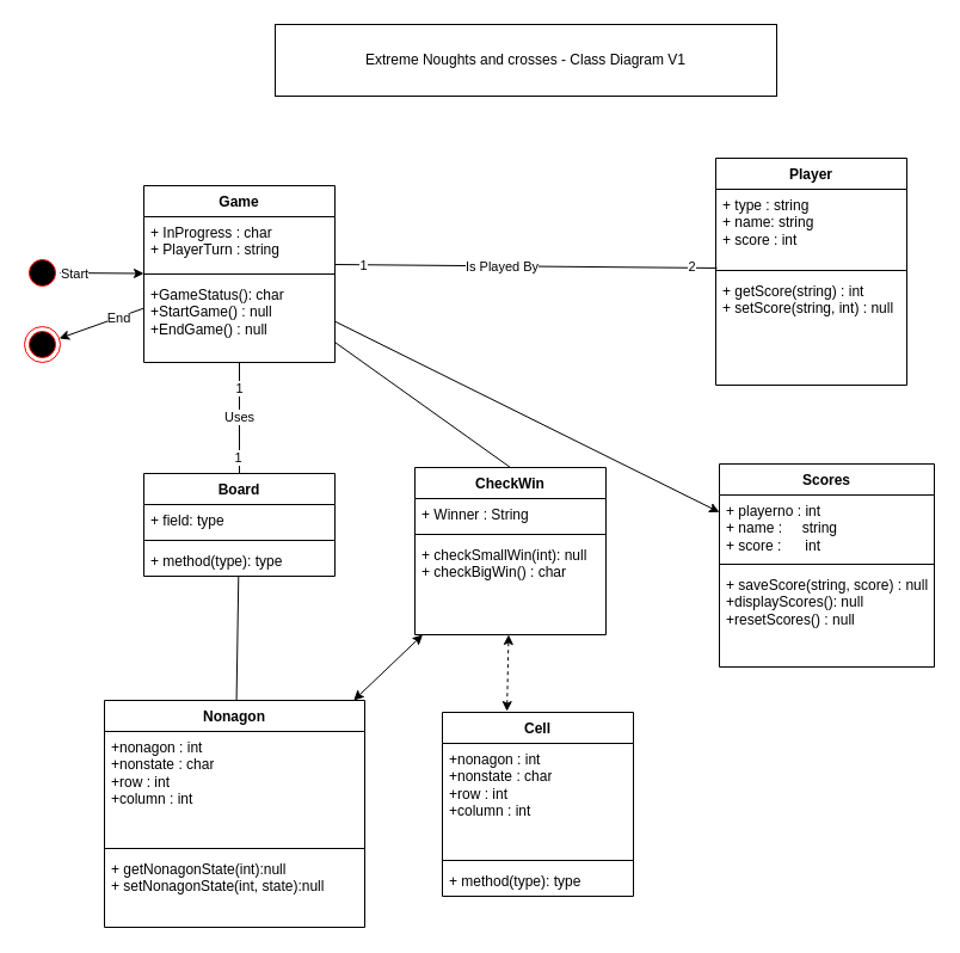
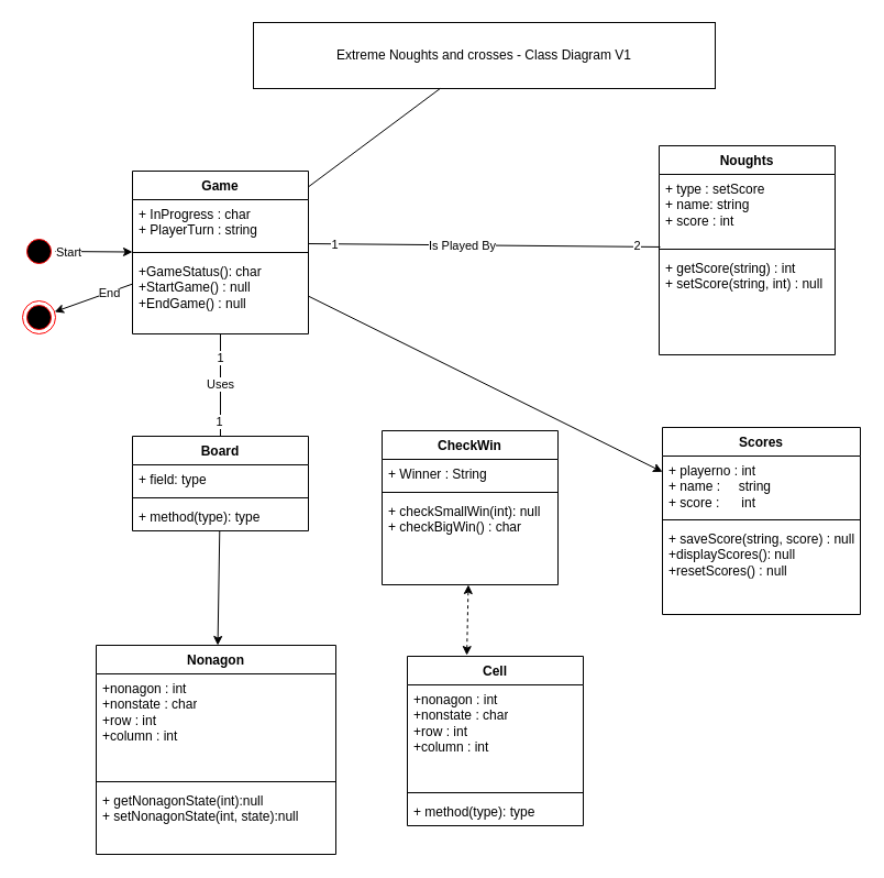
  <mxCell id="0" />
  <mxCell id="1" parent="0" />
  <mxCell id="2" value="Game" style="swimlane;fontStyle=1;align=center;verticalAlign=top;childLayout=stackLayout;horizontal=1;startSize=26;horizontalStack=0;resizeParent=1;resizeParentMax=0;resizeLast=0;collapsible=1;marginBottom=0;whiteSpace=wrap;html=1;" parent="1" vertex="1"><mxGeometry x="120" y="155" width="160" height="148" as="geometry"><mxRectangle x="300" y="450" width="100" height="30" as="alternateBounds" /></mxGeometry></mxCell>
  <mxCell id="3" value="+ InProgress : char&lt;div&gt;+ PlayerTurn : string&lt;/div&gt;&lt;div&gt;&lt;br&gt;&lt;/div&gt;" style="text;strokeColor=none;fillColor=none;align=left;verticalAlign=top;spacingLeft=4;spacingRight=4;overflow=hidden;rotatable=0;points=[[0,0.5],[1,0.5]];portConstraint=eastwest;whiteSpace=wrap;html=1;" parent="2" vertex="1"><mxGeometry y="26" width="160" height="44" as="geometry" /></mxCell>
  <mxCell id="4" value="" style="line;strokeWidth=1;fillColor=none;align=left;verticalAlign=middle;spacingTop=-1;spacingLeft=3;spacingRight=3;rotatable=0;labelPosition=right;points=[];portConstraint=eastwest;strokeColor=inherit;" parent="2" vertex="1"><mxGeometry y="70" width="160" height="8" as="geometry" /></mxCell>
  <mxCell id="5" value="+GameStatus(): char&lt;div&gt;+StartGame() : null&lt;/div&gt;&lt;div&gt;+EndGame() : null&lt;/div&gt;&lt;div&gt;&lt;br&gt;&lt;/div&gt;" style="text;strokeColor=none;fillColor=none;align=left;verticalAlign=top;spacingLeft=4;spacingRight=4;overflow=hidden;rotatable=0;points=[[0,0.5],[1,0.5]];portConstraint=eastwest;whiteSpace=wrap;html=1;" parent="2" vertex="1"><mxGeometry y="78" width="160" height="70" as="geometry" /></mxCell>
- <mxCell id="6" value="Player" style="swimlane;fontStyle=1;align=center;verticalAlign=top;childLayout=stackLayout;horizontal=1;startSize=26;horizontalStack=0;resizeParent=1;resizeParentMax=0;resizeLast=0;collapsible=1;marginBottom=0;whiteSpace=wrap;html=1;" parent="1" vertex="1"><mxGeometry x="599" y="132" width="160" height="190" as="geometry" /></mxCell>
- <mxCell id="7" value="&lt;div&gt;+ type : string&lt;/div&gt;+ name: string&lt;div&gt;+ score : int&lt;/div&gt;" style="text;strokeColor=none;fillColor=none;align=left;verticalAlign=top;spacingLeft=4;spacingRight=4;overflow=hidden;rotatable=0;points=[[0,0.5],[1,0.5]];portConstraint=eastwest;whiteSpace=wrap;html=1;" parent="6" vertex="1"><mxGeometry y="26" width="160" height="64" as="geometry" /></mxCell>
+ <mxCell id="6" value="Noughts" style="swimlane;fontStyle=1;align=center;verticalAlign=top;childLayout=stackLayout;horizontal=1;startSize=26;horizontalStack=0;resizeParent=1;resizeParentMax=0;resizeLast=0;collapsible=1;marginBottom=0;whiteSpace=wrap;html=1;" parent="1" vertex="1"><mxGeometry x="599" y="132" width="160" height="190" as="geometry" /></mxCell>
+ <mxCell id="7" value="&lt;div&gt;+ type : setScore&lt;/div&gt;+ name: string&lt;div&gt;+ score : int&lt;/div&gt;" style="text;strokeColor=none;fillColor=none;align=left;verticalAlign=top;spacingLeft=4;spacingRight=4;overflow=hidden;rotatable=0;points=[[0,0.5],[1,0.5]];portConstraint=eastwest;whiteSpace=wrap;html=1;" parent="6" vertex="1"><mxGeometry y="26" width="160" height="64" as="geometry" /></mxCell>
  <mxCell id="8" value="" style="line;strokeWidth=1;fillColor=none;align=left;verticalAlign=middle;spacingTop=-1;spacingLeft=3;spacingRight=3;rotatable=0;labelPosition=right;points=[];portConstraint=eastwest;strokeColor=inherit;" parent="6" vertex="1"><mxGeometry y="90" width="160" height="8" as="geometry" /></mxCell>
  <mxCell id="9" value="+ getScore(string) : int&lt;div&gt;+ setScore(string, int) : null&lt;/div&gt;&lt;div&gt;&lt;br&gt;&lt;/div&gt;" style="text;strokeColor=none;fillColor=none;align=left;verticalAlign=top;spacingLeft=4;spacingRight=4;overflow=hidden;rotatable=0;points=[[0,0.5],[1,0.5]];portConstraint=eastwest;whiteSpace=wrap;html=1;" parent="6" vertex="1"><mxGeometry y="98" width="160" height="92" as="geometry" /></mxCell>
  <mxCell id="10" value="Extreme Noughts and crosses - Class Diagram V1" style="rounded=0;whiteSpace=wrap;html=1;" parent="1" vertex="1"><mxGeometry x="230" y="20" width="420" height="60" as="geometry" /></mxCell>
  <mxCell id="11" value="Board" style="swimlane;fontStyle=1;align=center;verticalAlign=top;childLayout=stackLayout;horizontal=1;startSize=26;horizontalStack=0;resizeParent=1;resizeParentMax=0;resizeLast=0;collapsible=1;marginBottom=0;whiteSpace=wrap;html=1;" parent="1" vertex="1"><mxGeometry x="120" y="396" width="160" height="86" as="geometry" /></mxCell>
  <mxCell id="12" value="+ field: type" style="text;strokeColor=none;fillColor=none;align=left;verticalAlign=top;spacingLeft=4;spacingRight=4;overflow=hidden;rotatable=0;points=[[0,0.5],[1,0.5]];portConstraint=eastwest;whiteSpace=wrap;html=1;" parent="11" vertex="1"><mxGeometry y="26" width="160" height="26" as="geometry" /></mxCell>
  <mxCell id="13" value="" style="line;strokeWidth=1;fillColor=none;align=left;verticalAlign=middle;spacingTop=-1;spacingLeft=3;spacingRight=3;rotatable=0;labelPosition=right;points=[];portConstraint=eastwest;strokeColor=inherit;" parent="11" vertex="1"><mxGeometry y="52" width="160" height="8" as="geometry" /></mxCell>
  <mxCell id="14" value="+ method(type): type" style="text;strokeColor=none;fillColor=none;align=left;verticalAlign=top;spacingLeft=4;spacingRight=4;overflow=hidden;rotatable=0;points=[[0,0.5],[1,0.5]];portConstraint=eastwest;whiteSpace=wrap;html=1;" parent="11" vertex="1"><mxGeometry y="60" width="160" height="26" as="geometry" /></mxCell>
  <mxCell id="15" value="" style="endArrow=none;html=1;rounded=0;" parent="1" source="11" target="2" edge="1"><mxGeometry width="50" height="50" relative="1" as="geometry"><mxPoint x="170" y="345" as="sourcePoint" /><mxPoint x="220" y="295" as="targetPoint" /></mxGeometry></mxCell>
  <mxCell id="16" value="Uses" style="edgeLabel;html=1;align=center;verticalAlign=middle;resizable=0;points=[];" parent="15" vertex="1" connectable="0"><mxGeometry x="0.025" y="1" relative="1" as="geometry"><mxPoint as="offset" /></mxGeometry></mxCell>
  <mxCell id="17" value="1" style="edgeLabel;html=1;align=center;verticalAlign=middle;resizable=0;points=[];" parent="15" vertex="1" connectable="0"><mxGeometry x="0.625" relative="1" as="geometry"><mxPoint x="-1" y="4" as="offset" /></mxGeometry></mxCell>
  <mxCell id="18" value="1" style="edgeLabel;html=1;align=center;verticalAlign=middle;resizable=0;points=[];" parent="15" vertex="1" connectable="0"><mxGeometry x="-0.7" y="-2" relative="1" as="geometry"><mxPoint x="-4" as="offset" /></mxGeometry></mxCell>
  <mxCell id="19" value="" style="endArrow=none;html=1;rounded=0;entryX=0.006;entryY=1.031;entryDx=0;entryDy=0;entryPerimeter=0;" parent="1" edge="1" target="7"><mxGeometry width="50" height="50" relative="1" as="geometry"><mxPoint x="280" y="221" as="sourcePoint" /><mxPoint x="470" y="221" as="targetPoint" /></mxGeometry></mxCell>
  <mxCell id="20" value="Is Played By" style="edgeLabel;html=1;align=center;verticalAlign=middle;resizable=0;points=[];" parent="19" vertex="1" connectable="0"><mxGeometry x="-0.126" relative="1" as="geometry"><mxPoint as="offset" /></mxGeometry></mxCell>
  <mxCell id="21" value="1" style="edgeLabel;html=1;align=center;verticalAlign=middle;resizable=0;points=[];" parent="19" vertex="1" connectable="0"><mxGeometry x="-0.853" relative="1" as="geometry"><mxPoint as="offset" /></mxGeometry></mxCell>
  <mxCell id="22" value="2" style="edgeLabel;html=1;align=center;verticalAlign=middle;resizable=0;points=[];" parent="19" vertex="1" connectable="0"><mxGeometry x="0.869" y="1" relative="1" as="geometry"><mxPoint as="offset" /></mxGeometry></mxCell>
  <mxCell id="23" value="CheckWin" style="swimlane;fontStyle=1;align=center;verticalAlign=top;childLayout=stackLayout;horizontal=1;startSize=26;horizontalStack=0;resizeParent=1;resizeParentMax=0;resizeLast=0;collapsible=1;marginBottom=0;whiteSpace=wrap;html=1;" parent="1" vertex="1"><mxGeometry x="347" y="391" width="160" height="140" as="geometry" /></mxCell>
  <mxCell id="24" value="+ Winner : String" style="text;strokeColor=none;fillColor=none;align=left;verticalAlign=top;spacingLeft=4;spacingRight=4;overflow=hidden;rotatable=0;points=[[0,0.5],[1,0.5]];portConstraint=eastwest;whiteSpace=wrap;html=1;" parent="23" vertex="1"><mxGeometry y="26" width="160" height="26" as="geometry" /></mxCell>
  <mxCell id="25" value="" style="line;strokeWidth=1;fillColor=none;align=left;verticalAlign=middle;spacingTop=-1;spacingLeft=3;spacingRight=3;rotatable=0;labelPosition=right;points=[];portConstraint=eastwest;strokeColor=inherit;" parent="23" vertex="1"><mxGeometry y="52" width="160" height="8" as="geometry" /></mxCell>
  <mxCell id="26" value="+ checkSmallWin(int): null&lt;div&gt;+ checkBigWin() : char&lt;/div&gt;" style="text;strokeColor=none;fillColor=none;align=left;verticalAlign=top;spacingLeft=4;spacingRight=4;overflow=hidden;rotatable=0;points=[[0,0.5],[1,0.5]];portConstraint=eastwest;whiteSpace=wrap;html=1;" parent="23" vertex="1"><mxGeometry y="60" width="160" height="80" as="geometry" /></mxCell>
- <mxCell id="27" value="" style="endArrow=none;html=1;rounded=0;entryX=0.5;entryY=0;entryDx=0;entryDy=0;" parent="1" source="2" target="23" edge="1"><mxGeometry width="50" height="50" relative="1" as="geometry"><mxPoint x="330" y="345" as="sourcePoint" /><mxPoint x="380" y="295" as="targetPoint" /></mxGeometry></mxCell>
+ <mxCell id="27" value="" style="endArrow=none;html=1;rounded=0;" parent="1" source="2" target="10" edge="1"><mxGeometry width="50" height="50" relative="1" as="geometry"><mxPoint x="330" y="345" as="sourcePoint" /><mxPoint x="380" y="295" as="targetPoint" /></mxGeometry></mxCell>
  <mxCell id="28" value="" style="ellipse;html=1;shape=startState;fillColor=#000000;strokeColor=#ff0000;" parent="1" vertex="1"><mxGeometry x="20" y="213" width="30" height="30" as="geometry" /></mxCell>
  <mxCell id="29" value="" style="ellipse;html=1;shape=endState;fillColor=#000000;strokeColor=#ff0000;" parent="1" vertex="1"><mxGeometry x="20" y="273" width="30" height="30" as="geometry" /></mxCell>
  <mxCell id="30" value="" style="endArrow=classic;html=1;rounded=0;" parent="1" source="2" target="29" edge="1"><mxGeometry width="50" height="50" relative="1" as="geometry"><mxPoint x="30" y="335" as="sourcePoint" /><mxPoint x="80" y="285" as="targetPoint" /></mxGeometry></mxCell>
  <mxCell id="31" value="End" style="edgeLabel;html=1;align=center;verticalAlign=middle;resizable=0;points=[];" parent="30" vertex="1" connectable="0"><mxGeometry x="-0.396" relative="1" as="geometry"><mxPoint as="offset" /></mxGeometry></mxCell>
  <mxCell id="32" value="" style="endArrow=classic;html=1;rounded=0;" parent="1" source="28" target="2" edge="1"><mxGeometry width="50" height="50" relative="1" as="geometry"><mxPoint x="50" y="255" as="sourcePoint" /><mxPoint x="100" y="205" as="targetPoint" /></mxGeometry></mxCell>
  <mxCell id="33" value="Start" style="edgeLabel;html=1;align=center;verticalAlign=middle;resizable=0;points=[];" parent="32" vertex="1" connectable="0"><mxGeometry x="-0.669" relative="1" as="geometry"><mxPoint as="offset" /></mxGeometry></mxCell>
  <mxCell id="34" value="Scores" style="swimlane;fontStyle=1;align=center;verticalAlign=top;childLayout=stackLayout;horizontal=1;startSize=26;horizontalStack=0;resizeParent=1;resizeParentMax=0;resizeLast=0;collapsible=1;marginBottom=0;whiteSpace=wrap;html=1;" parent="1" vertex="1"><mxGeometry x="602" y="388" width="180" height="170" as="geometry" /></mxCell>
  <mxCell id="35" value="+ playerno : int&lt;div&gt;+ name :&amp;nbsp; &amp;nbsp; &amp;nbsp;string&lt;/div&gt;&lt;div&gt;+ score :&amp;nbsp; &amp;nbsp; &amp;nbsp; int&lt;/div&gt;" style="text;strokeColor=none;fillColor=none;align=left;verticalAlign=top;spacingLeft=4;spacingRight=4;overflow=hidden;rotatable=0;points=[[0,0.5],[1,0.5]];portConstraint=eastwest;whiteSpace=wrap;html=1;" parent="34" vertex="1"><mxGeometry y="26" width="180" height="54" as="geometry" /></mxCell>
  <mxCell id="36" value="" style="line;strokeWidth=1;fillColor=none;align=left;verticalAlign=middle;spacingTop=-1;spacingLeft=3;spacingRight=3;rotatable=0;labelPosition=right;points=[];portConstraint=eastwest;strokeColor=inherit;" parent="34" vertex="1"><mxGeometry y="80" width="180" height="8" as="geometry" /></mxCell>
  <mxCell id="37" value="+ saveScore(string, score) : null&lt;div&gt;+displayScores(): null&lt;/div&gt;&lt;div&gt;+resetScores() : null&lt;/div&gt;&lt;div&gt;&lt;br&gt;&lt;/div&gt;" style="text;strokeColor=none;fillColor=none;align=left;verticalAlign=top;spacingLeft=4;spacingRight=4;overflow=hidden;rotatable=0;points=[[0,0.5],[1,0.5]];portConstraint=eastwest;whiteSpace=wrap;html=1;" parent="34" vertex="1"><mxGeometry y="88" width="180" height="82" as="geometry" /></mxCell>
  <mxCell id="38" value="" style="endArrow=classic;html=1;rounded=0;" parent="1" source="2" target="34" edge="1"><mxGeometry width="50" height="50" relative="1" as="geometry"><mxPoint x="400" y="345" as="sourcePoint" /><mxPoint x="450" y="295" as="targetPoint" /></mxGeometry></mxCell>
  <mxCell id="39" value="&lt;div&gt;Nonagon&lt;/div&gt;" style="swimlane;fontStyle=1;align=center;verticalAlign=top;childLayout=stackLayout;horizontal=1;startSize=26;horizontalStack=0;resizeParent=1;resizeParentMax=0;resizeLast=0;collapsible=1;marginBottom=0;whiteSpace=wrap;html=1;" parent="1" vertex="1"><mxGeometry x="87" y="586" width="218" height="190" as="geometry" /></mxCell>
  <mxCell id="40" value="+nonagon : int&lt;div&gt;+nonstate : char&lt;br&gt;&lt;div&gt;+row : int&lt;/div&gt;&lt;div&gt;+column : int&lt;/div&gt;&lt;div&gt;&lt;br&gt;&lt;/div&gt;&lt;div&gt;&lt;br&gt;&lt;/div&gt;&lt;/div&gt;" style="text;strokeColor=none;fillColor=none;align=left;verticalAlign=top;spacingLeft=4;spacingRight=4;overflow=hidden;rotatable=0;points=[[0,0.5],[1,0.5]];portConstraint=eastwest;whiteSpace=wrap;html=1;" parent="39" vertex="1"><mxGeometry y="26" width="218" height="94" as="geometry" /></mxCell>
  <mxCell id="41" value="" style="line;strokeWidth=1;fillColor=none;align=left;verticalAlign=middle;spacingTop=-1;spacingLeft=3;spacingRight=3;rotatable=0;labelPosition=right;points=[];portConstraint=eastwest;strokeColor=inherit;" parent="39" vertex="1"><mxGeometry y="120" width="218" height="8" as="geometry" /></mxCell>
  <mxCell id="42" value="+ getNonagonState(int):null&lt;div&gt;+ setNonagonState(int, state):null&lt;/div&gt;&lt;div&gt;&lt;br&gt;&lt;/div&gt;&lt;div&gt;&lt;br&gt;&lt;/div&gt;" style="text;strokeColor=none;fillColor=none;align=left;verticalAlign=top;spacingLeft=4;spacingRight=4;overflow=hidden;rotatable=0;points=[[0,0.5],[1,0.5]];portConstraint=eastwest;whiteSpace=wrap;html=1;" parent="39" vertex="1"><mxGeometry y="128" width="218" height="62" as="geometry" /></mxCell>
  <mxCell id="43" value="&lt;div&gt;Cell&lt;/div&gt;" style="swimlane;fontStyle=1;align=center;verticalAlign=top;childLayout=stackLayout;horizontal=1;startSize=26;horizontalStack=0;resizeParent=1;resizeParentMax=0;resizeLast=0;collapsible=1;marginBottom=0;whiteSpace=wrap;html=1;" parent="1" vertex="1"><mxGeometry x="370" y="596" width="160" height="154" as="geometry" /></mxCell>
  <mxCell id="44" value="+nonagon : int&lt;div&gt;+nonstate : char&lt;br&gt;&lt;div&gt;+row : int&lt;/div&gt;&lt;div&gt;+column : int&lt;/div&gt;&lt;div&gt;&lt;br&gt;&lt;/div&gt;&lt;div&gt;&lt;br&gt;&lt;/div&gt;&lt;/div&gt;" style="text;strokeColor=none;fillColor=none;align=left;verticalAlign=top;spacingLeft=4;spacingRight=4;overflow=hidden;rotatable=0;points=[[0,0.5],[1,0.5]];portConstraint=eastwest;whiteSpace=wrap;html=1;" parent="43" vertex="1"><mxGeometry y="26" width="160" height="94" as="geometry" /></mxCell>
  <mxCell id="45" value="" style="line;strokeWidth=1;fillColor=none;align=left;verticalAlign=middle;spacingTop=-1;spacingLeft=3;spacingRight=3;rotatable=0;labelPosition=right;points=[];portConstraint=eastwest;strokeColor=inherit;" parent="43" vertex="1"><mxGeometry y="120" width="160" height="8" as="geometry" /></mxCell>
  <mxCell id="46" value="+ method(type): type" style="text;strokeColor=none;fillColor=none;align=left;verticalAlign=top;spacingLeft=4;spacingRight=4;overflow=hidden;rotatable=0;points=[[0,0.5],[1,0.5]];portConstraint=eastwest;whiteSpace=wrap;html=1;" parent="43" vertex="1"><mxGeometry y="128" width="160" height="26" as="geometry" /></mxCell>
- <mxCell id="47" value="" style="endArrow=none;html=1;rounded=0;" parent="1" source="11" target="39" edge="1"><mxGeometry width="50" height="50" relative="1" as="geometry"><mxPoint x="330" y="515" as="sourcePoint" /><mxPoint x="380" y="465" as="targetPoint" /></mxGeometry></mxCell>
+ <mxCell id="47" value="" style="endArrow=classic;html=1;rounded=0;" parent="1" source="11" target="39" edge="1"><mxGeometry width="50" height="50" relative="1" as="geometry"><mxPoint x="330" y="515" as="sourcePoint" /><mxPoint x="380" y="465" as="targetPoint" /></mxGeometry></mxCell>
  <mxCell id="48" value="" style="endArrow=classic;startArrow=classic;html=1;rounded=0;exitX=0.338;exitY=-0.006;exitDx=0;exitDy=0;exitPerimeter=0;dashed=1;" parent="1" source="43" target="23" edge="1"><mxGeometry width="50" height="50" relative="1" as="geometry"><mxPoint x="330" y="515" as="sourcePoint" /><mxPoint x="380" y="465" as="targetPoint" /></mxGeometry></mxCell>
- <mxCell id="49" value="" style="endArrow=classic;startArrow=classic;html=1;rounded=0;" parent="1" source="39" target="23" edge="1"><mxGeometry width="50" height="50" relative="1" as="geometry"><mxPoint x="330" y="515" as="sourcePoint" /><mxPoint x="380" y="465" as="targetPoint" /></mxGeometry></mxCell>
